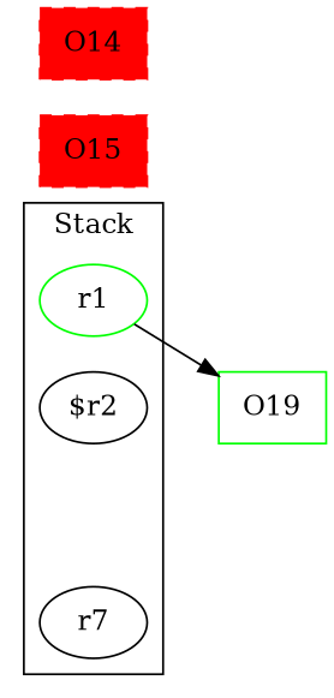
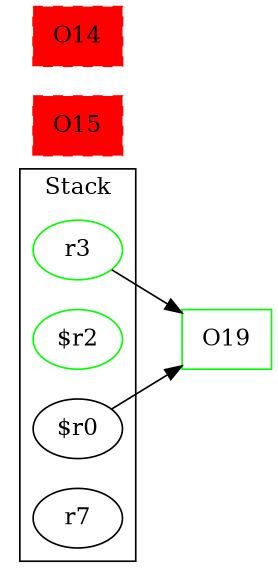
  digraph {
    rankDir=LR
    rankdir=LR
-   r1 [color=green]
-   "$r2"
+   r1 [color=green label=r3]
+   "$r2" [color=green]
+   "$r0"
    r7
    n5 [color=green label=O19 shape=box]
    O15 [color=red shape=box style="filled,dashed"]
    O14 [color=red shape=box style="filled,dashed"]
    subgraph cluster_1 {
      label=Stack
      r1
      "$r2"
+     "$r0"
      r7
    }
    r1 -> n5
+   "$r0" -> n5
  }
